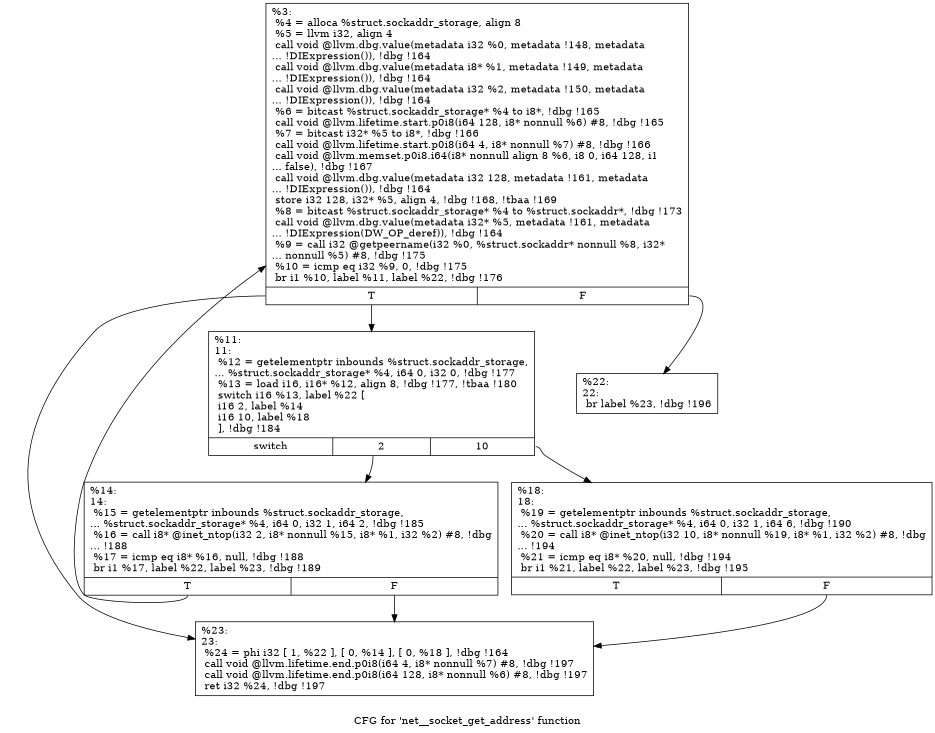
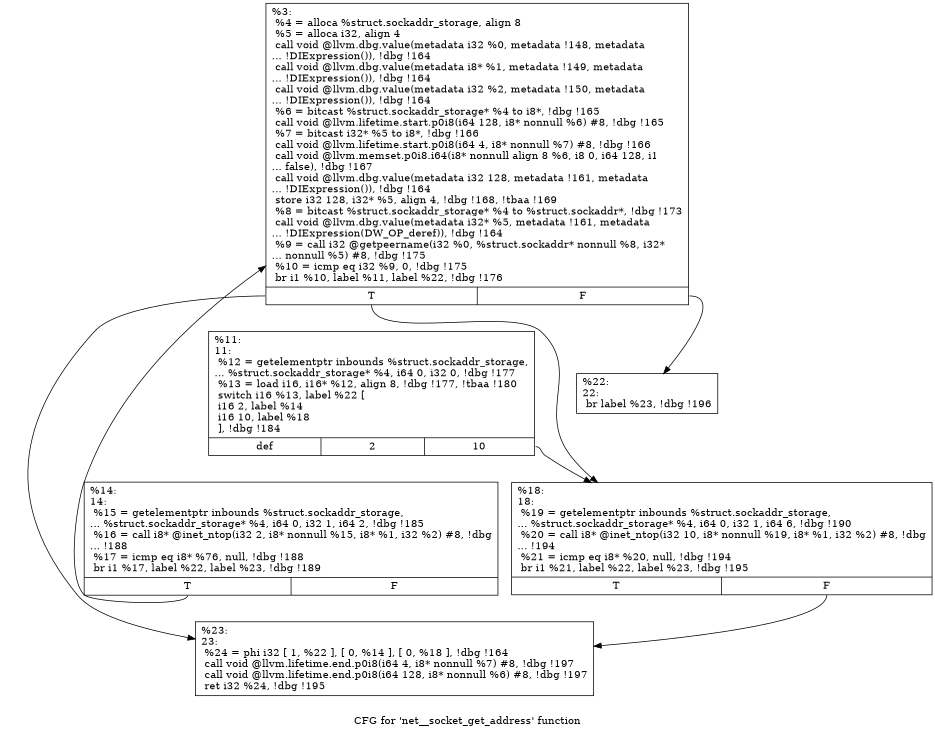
  digraph {
    label="CFG for 'net__socket_get_address' function"
    node [shape=record]
    edge [tailport=s1]
-   n1 [label="{%3:\l  %4 = alloca %struct.sockaddr_storage, align 8\l  %5 = llvm i32, align 4\l  call void @llvm.dbg.value(metadata i32 %0, metadata !148, metadata\l... !DIExpression()), !dbg !164\l  call void @llvm.dbg.value(metadata i8* %1, metadata !149, metadata\l... !DIExpression()), !dbg !164\l  call void @llvm.dbg.value(metadata i32 %2, metadata !150, metadata\l... !DIExpression()), !dbg !164\l  %6 = bitcast %struct.sockaddr_storage* %4 to i8*, !dbg !165\l  call void @llvm.lifetime.start.p0i8(i64 128, i8* nonnull %6) #8, !dbg !165\l  %7 = bitcast i32* %5 to i8*, !dbg !166\l  call void @llvm.lifetime.start.p0i8(i64 4, i8* nonnull %7) #8, !dbg !166\l  call void @llvm.memset.p0i8.i64(i8* nonnull align 8 %6, i8 0, i64 128, i1\l... false), !dbg !167\l  call void @llvm.dbg.value(metadata i32 128, metadata !161, metadata\l... !DIExpression()), !dbg !164\l  store i32 128, i32* %5, align 4, !dbg !168, !tbaa !169\l  %8 = bitcast %struct.sockaddr_storage* %4 to %struct.sockaddr*, !dbg !173\l  call void @llvm.dbg.value(metadata i32* %5, metadata !161, metadata\l... !DIExpression(DW_OP_deref)), !dbg !164\l  %9 = call i32 @getpeername(i32 %0, %struct.sockaddr* nonnull %8, i32*\l... nonnull %5) #8, !dbg !175\l  %10 = icmp eq i32 %9, 0, !dbg !175\l  br i1 %10, label %11, label %22, !dbg !176\l|{<s0>T|<s1>F}}"]
-   n2 [label="{%11:\l11:                                               \l  %12 = getelementptr inbounds %struct.sockaddr_storage,\l... %struct.sockaddr_storage* %4, i64 0, i32 0, !dbg !177\l  %13 = load i16, i16* %12, align 8, !dbg !177, !tbaa !180\l  switch i16 %13, label %22 [\l    i16 2, label %14\l    i16 10, label %18\l  ], !dbg !184\l|{<s0>switch|<s1>2|<s2>10}}"]
+   n1 [label="{%3:\l  %4 = alloca %struct.sockaddr_storage, align 8\l  %5 = alloca i32, align 4\l  call void @llvm.dbg.value(metadata i32 %0, metadata !148, metadata\l... !DIExpression()), !dbg !164\l  call void @llvm.dbg.value(metadata i8* %1, metadata !149, metadata\l... !DIExpression()), !dbg !164\l  call void @llvm.dbg.value(metadata i32 %2, metadata !150, metadata\l... !DIExpression()), !dbg !164\l  %6 = bitcast %struct.sockaddr_storage* %4 to i8*, !dbg !165\l  call void @llvm.lifetime.start.p0i8(i64 128, i8* nonnull %6) #8, !dbg !165\l  %7 = bitcast i32* %5 to i8*, !dbg !166\l  call void @llvm.lifetime.start.p0i8(i64 4, i8* nonnull %7) #8, !dbg !166\l  call void @llvm.memset.p0i8.i64(i8* nonnull align 8 %6, i8 0, i64 128, i1\l... false), !dbg !167\l  call void @llvm.dbg.value(metadata i32 128, metadata !161, metadata\l... !DIExpression()), !dbg !164\l  store i32 128, i32* %5, align 4, !dbg !168, !tbaa !169\l  %8 = bitcast %struct.sockaddr_storage* %4 to %struct.sockaddr*, !dbg !173\l  call void @llvm.dbg.value(metadata i32* %5, metadata !161, metadata\l... !DIExpression(DW_OP_deref)), !dbg !164\l  %9 = call i32 @getpeername(i32 %0, %struct.sockaddr* nonnull %8, i32*\l... nonnull %5) #8, !dbg !175\l  %10 = icmp eq i32 %9, 0, !dbg !175\l  br i1 %10, label %11, label %22, !dbg !176\l|{<s0>T|<s1>F}}"]
+   n2 [label="{%11:\l11:                                               \l  %12 = getelementptr inbounds %struct.sockaddr_storage,\l... %struct.sockaddr_storage* %4, i64 0, i32 0, !dbg !177\l  %13 = load i16, i16* %12, align 8, !dbg !177, !tbaa !180\l  switch i16 %13, label %22 [\l    i16 2, label %14\l    i16 10, label %18\l  ], !dbg !184\l|{<s0>def|<s1>2|<s2>10}}"]
    n3 [label="{%22:\l22:                                               \l  br label %23, !dbg !196\l}"]
-   n4 [label="{%23:\l23:                                               \l  %24 = phi i32 [ 1, %22 ], [ 0, %14 ], [ 0, %18 ], !dbg !164\l  call void @llvm.lifetime.end.p0i8(i64 4, i8* nonnull %7) #8, !dbg !197\l  call void @llvm.lifetime.end.p0i8(i64 128, i8* nonnull %6) #8, !dbg !197\l  ret i32 %24, !dbg !197\l}"]
-   n5 [label="{%14:\l14:                                               \l  %15 = getelementptr inbounds %struct.sockaddr_storage,\l... %struct.sockaddr_storage* %4, i64 0, i32 1, i64 2, !dbg !185\l  %16 = call i8* @inet_ntop(i32 2, i8* nonnull %15, i8* %1, i32 %2) #8, !dbg\l... !188\l  %17 = icmp eq i8* %16, null, !dbg !188\l  br i1 %17, label %22, label %23, !dbg !189\l|{<s0>T|<s1>F}}"]
+   n4 [label="{%23:\l23:                                               \l  %24 = phi i32 [ 1, %22 ], [ 0, %14 ], [ 0, %18 ], !dbg !164\l  call void @llvm.lifetime.end.p0i8(i64 4, i8* nonnull %7) #8, !dbg !197\l  call void @llvm.lifetime.end.p0i8(i64 128, i8* nonnull %6) #8, !dbg !197\l  ret i32 %24, !dbg !195\l}"]
+   n5 [label="{%14:\l14:                                               \l  %15 = getelementptr inbounds %struct.sockaddr_storage,\l... %struct.sockaddr_storage* %4, i64 0, i32 1, i64 2, !dbg !185\l  %16 = call i8* @inet_ntop(i32 2, i8* nonnull %15, i8* %1, i32 %2) #8, !dbg\l... !188\l  %17 = icmp eq i8* %76, null, !dbg !188\l  br i1 %17, label %22, label %23, !dbg !189\l|{<s0>T|<s1>F}}"]
    n6 [label="{%18:\l18:                                               \l  %19 = getelementptr inbounds %struct.sockaddr_storage,\l... %struct.sockaddr_storage* %4, i64 0, i32 1, i64 6, !dbg !190\l  %20 = call i8* @inet_ntop(i32 10, i8* nonnull %19, i8* %1, i32 %2) #8, !dbg\l... !194\l  %21 = icmp eq i8* %20, null, !dbg !194\l  br i1 %21, label %22, label %23, !dbg !195\l|{<s0>T|<s1>F}}"]
-   n1 -> n2 [tailport=s0]
+   n1 -> n6 [tailport=s0]
    n1 -> n3
    n1 -> n4 [tailport=s0]
-   n2 -> n5
    n2 -> n6 [tailport=s2]
    n5 -> n1 [tailport=s0]
-   n5 -> n4
    n6 -> n4
  }
